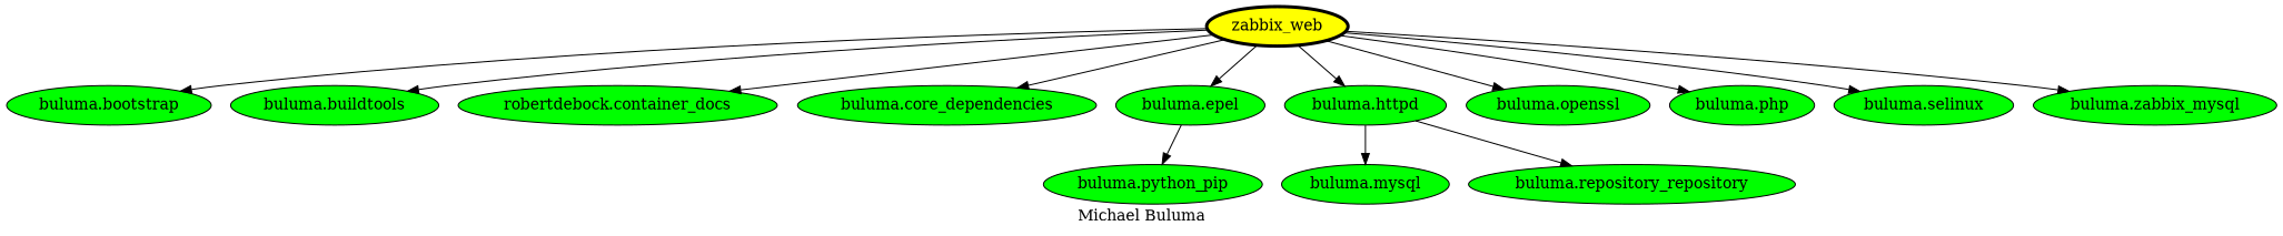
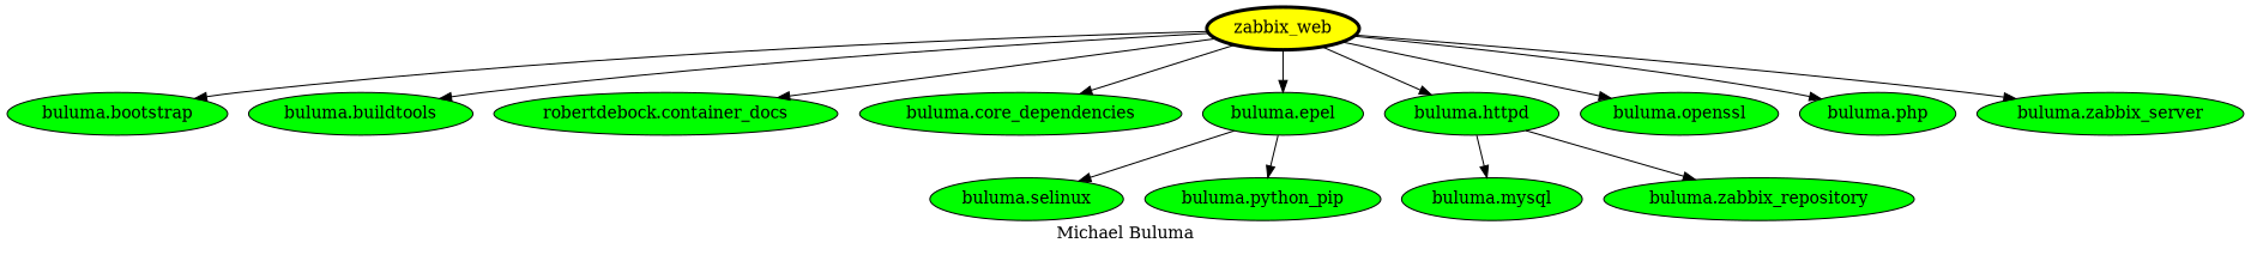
  digraph {
    label="Michael Buluma"
    node [fillcolor=green style=filled]
    zabbix_web [fillcolor=yellow penwidth=3]
    "buluma.bootstrap"
    "buluma.buildtools"
    "robertdebock.container_docs"
    "buluma.core_dependencies"
    "buluma.epel"
    "buluma.httpd"
    "buluma.openssl"
    "buluma.php"
    "buluma.selinux"
-   "buluma.zabbix_server" [label="buluma.zabbix_mysql"]
+   "buluma.zabbix_server"
    "buluma.python_pip"
    "buluma.mysql"
-   "buluma.zabbix_repository" [label="buluma.repository_repository"]
+   "buluma.zabbix_repository"
    zabbix_web -> "buluma.bootstrap"
    zabbix_web -> "buluma.buildtools"
    zabbix_web -> "robertdebock.container_docs"
    zabbix_web -> "buluma.core_dependencies"
    zabbix_web -> "buluma.epel"
    zabbix_web -> "buluma.httpd"
    zabbix_web -> "buluma.openssl"
    zabbix_web -> "buluma.php"
-   zabbix_web -> "buluma.selinux"
+   "buluma.epel" -> "buluma.selinux"
    zabbix_web -> "buluma.zabbix_server"
    "buluma.epel" -> "buluma.python_pip"
    "buluma.httpd" -> "buluma.mysql"
    "buluma.httpd" -> "buluma.zabbix_repository"
  }
